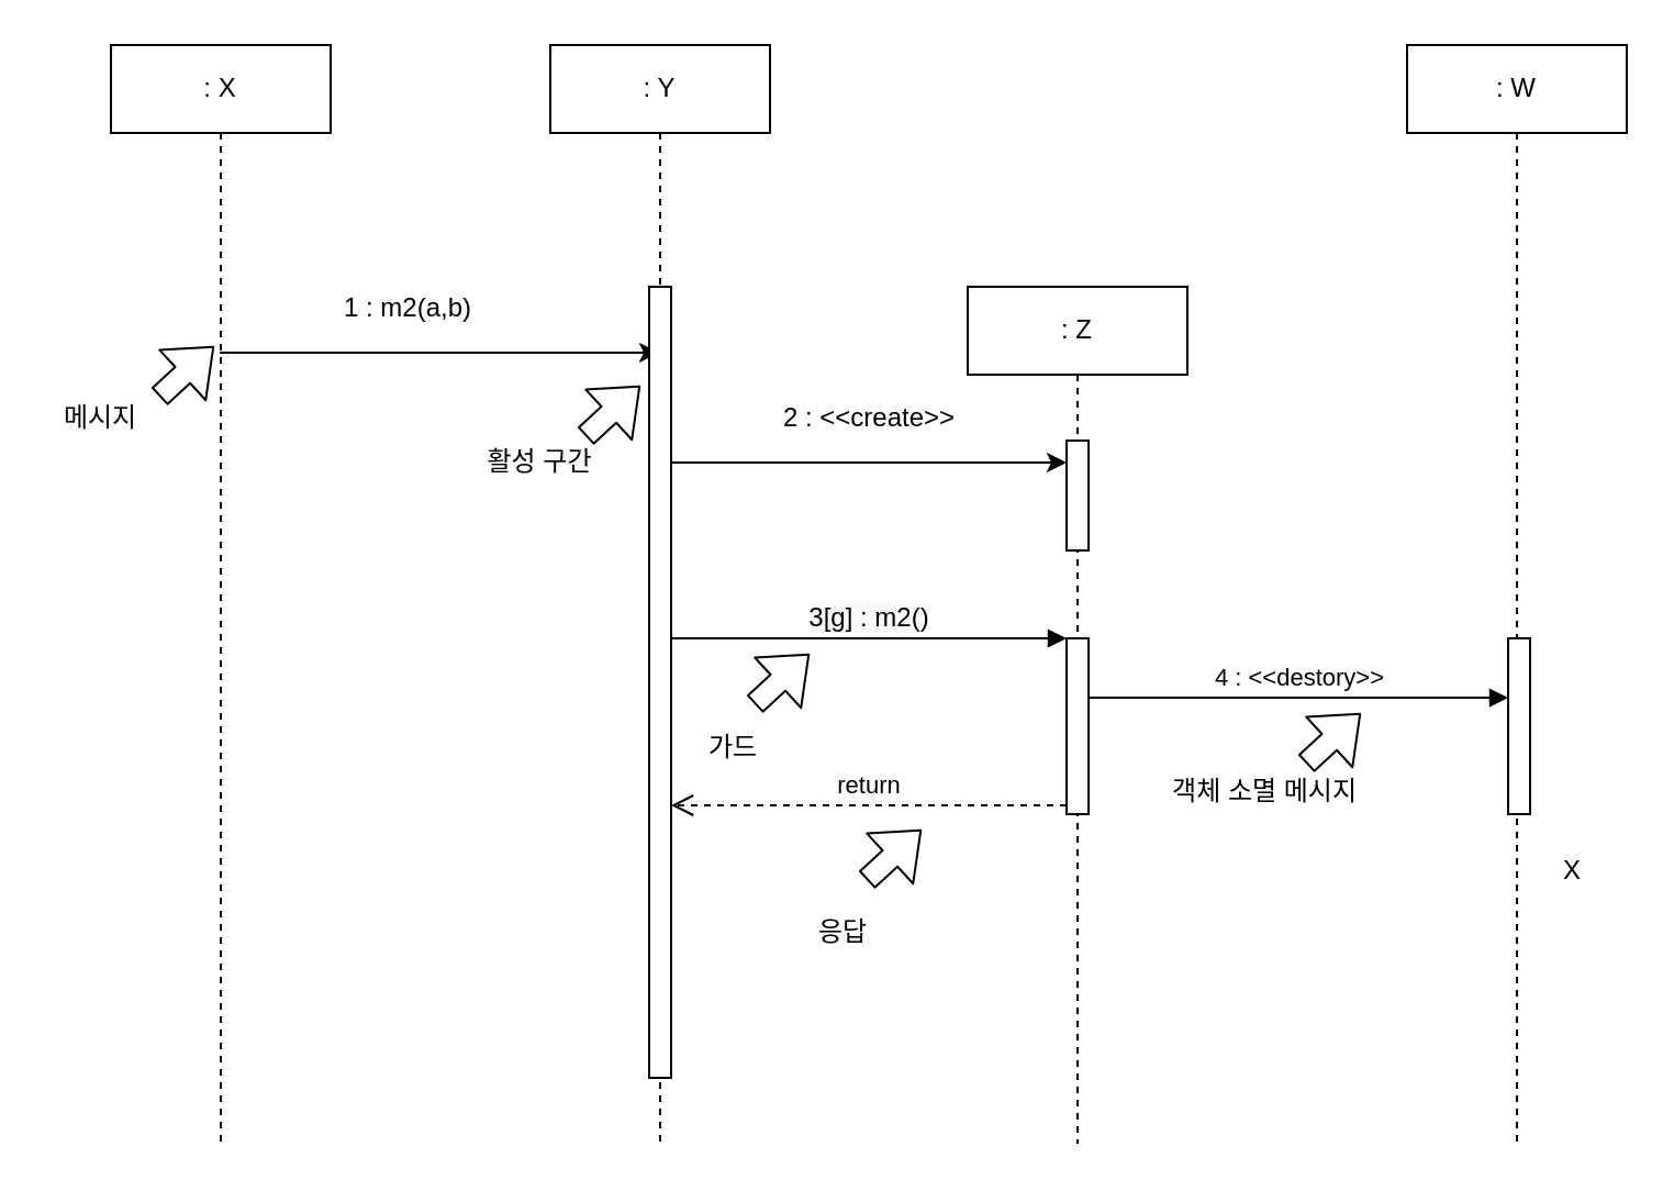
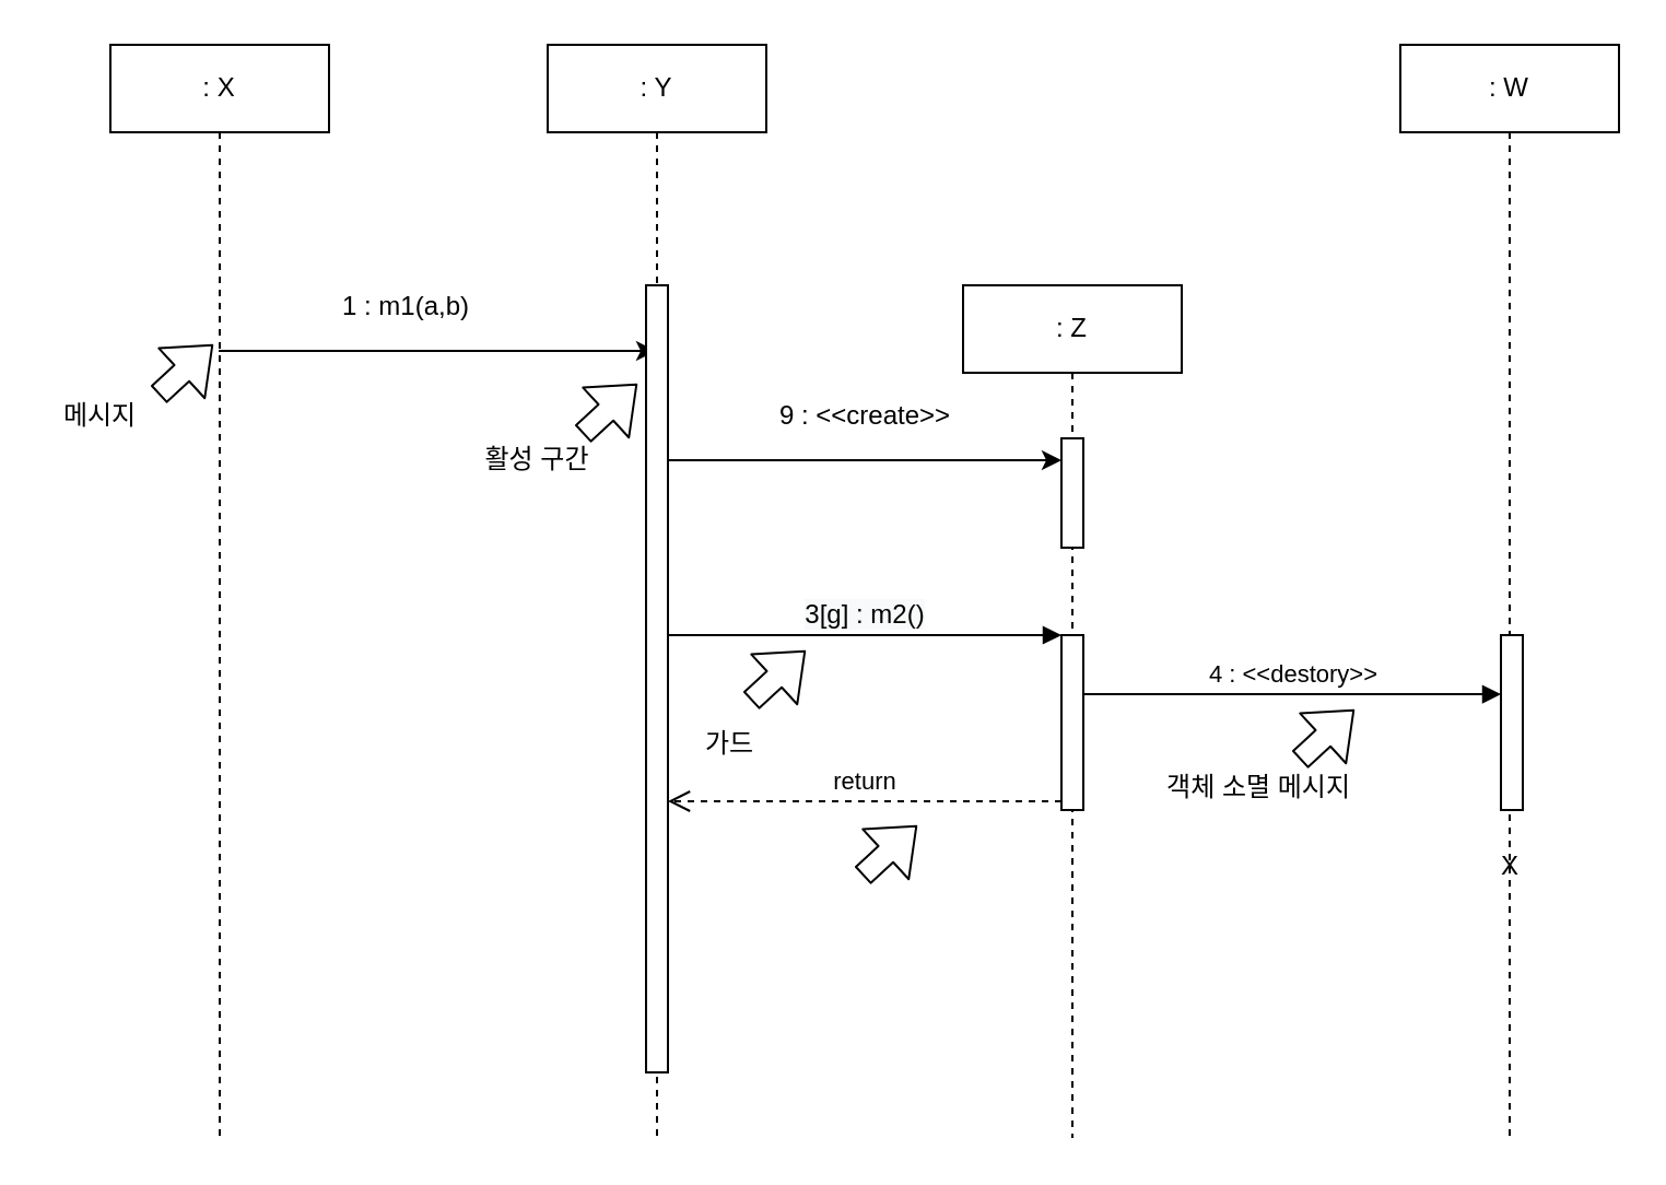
  <mxCell id="0" />
  <mxCell id="1" parent="0" />
  <mxCell id="2" value="" style="edgeStyle=orthogonalEdgeStyle;rounded=0;orthogonalLoop=1;jettySize=auto;html=1;" parent="1" source="3" target="4" edge="1"><mxGeometry relative="1" as="geometry"><Array as="points"><mxPoint x="170" y="160" /><mxPoint x="170" y="160" /></Array></mxGeometry></mxCell>
  <mxCell id="3" value=": X" style="shape=umlLifeline;perimeter=lifelinePerimeter;whiteSpace=wrap;html=1;container=1;collapsible=0;recursiveResize=0;outlineConnect=0;" parent="1" vertex="1"><mxGeometry x="50" y="20" width="100" height="500" as="geometry" /></mxCell>
  <mxCell id="4" value=": Y" style="shape=umlLifeline;perimeter=lifelinePerimeter;whiteSpace=wrap;html=1;container=1;collapsible=0;recursiveResize=0;outlineConnect=0;" parent="1" vertex="1"><mxGeometry x="250" y="20" width="100" height="500" as="geometry" /></mxCell>
  <mxCell id="5" value="" style="html=1;points=[];perimeter=orthogonalPerimeter;" parent="4" vertex="1"><mxGeometry x="45" y="110" width="10" height="360" as="geometry" /></mxCell>
  <mxCell id="6" value=": W" style="shape=umlLifeline;perimeter=lifelinePerimeter;whiteSpace=wrap;html=1;container=1;collapsible=0;recursiveResize=0;outlineConnect=0;" parent="1" vertex="1"><mxGeometry x="640" y="20" width="100" height="500" as="geometry" /></mxCell>
  <mxCell id="7" value="" style="html=1;points=[];perimeter=orthogonalPerimeter;" parent="6" vertex="1"><mxGeometry x="46" y="270" width="10" height="80" as="geometry" /></mxCell>
  <mxCell id="8" value=": Z" style="shape=umlLifeline;perimeter=lifelinePerimeter;whiteSpace=wrap;html=1;container=1;collapsible=0;recursiveResize=0;outlineConnect=0;" parent="1" vertex="1"><mxGeometry x="440" y="130" width="100" height="390" as="geometry" /></mxCell>
  <mxCell id="9" value="" style="html=1;points=[];perimeter=orthogonalPerimeter;" parent="8" vertex="1"><mxGeometry x="45" y="70" width="10" height="50" as="geometry" /></mxCell>
  <mxCell id="10" value="" style="html=1;points=[];perimeter=orthogonalPerimeter;" parent="8" vertex="1"><mxGeometry x="45" y="160" width="10" height="80" as="geometry" /></mxCell>
- <mxCell id="11" value="1 : m2(a,b)" style="text;html=1;align=center;verticalAlign=middle;resizable=0;points=[];autosize=1;" parent="1" vertex="1"><mxGeometry x="150" y="130" width="70" height="20" as="geometry" /></mxCell>
+ <mxCell id="11" value="1 : m1(a,b)" style="text;html=1;align=center;verticalAlign=middle;resizable=0;points=[];autosize=1;" parent="1" vertex="1"><mxGeometry x="150" y="130" width="70" height="20" as="geometry" /></mxCell>
  <mxCell id="12" style="edgeStyle=orthogonalEdgeStyle;rounded=0;orthogonalLoop=1;jettySize=auto;html=1;" parent="1" source="5" target="9" edge="1"><mxGeometry relative="1" as="geometry"><Array as="points"><mxPoint x="370" y="210" /><mxPoint x="370" y="210" /></Array></mxGeometry></mxCell>
- <mxCell id="13" value="2 : &amp;lt;&amp;lt;create&amp;gt;&amp;gt;" style="text;html=1;align=center;verticalAlign=middle;resizable=0;points=[];autosize=1;" parent="1" vertex="1"><mxGeometry x="350" y="180" width="90" height="20" as="geometry" /></mxCell>
+ <mxCell id="13" value="9 : &amp;lt;&amp;lt;create&amp;gt;&amp;gt;" style="text;html=1;align=center;verticalAlign=middle;resizable=0;points=[];autosize=1;" parent="1" vertex="1"><mxGeometry x="350" y="180" width="90" height="20" as="geometry" /></mxCell>
  <mxCell id="14" value="&lt;span style=&quot;font-size: 12px ; background-color: rgb(248 , 249 , 250)&quot;&gt;3[g] : m2()&lt;/span&gt;" style="html=1;verticalAlign=bottom;endArrow=block;entryX=0;entryY=0;" parent="1" source="5" target="10" edge="1"><mxGeometry relative="1" as="geometry"><mxPoint x="310" y="220" as="sourcePoint" /></mxGeometry></mxCell>
  <mxCell id="15" value="return" style="html=1;verticalAlign=bottom;endArrow=open;dashed=1;endSize=8;exitX=0;exitY=0.95;" parent="1" source="10" target="5" edge="1"><mxGeometry relative="1" as="geometry"><mxPoint x="310" y="296" as="targetPoint" /></mxGeometry></mxCell>
  <mxCell id="16" value="4 : &amp;lt;&amp;lt;destory&amp;gt;&amp;gt;" style="html=1;verticalAlign=bottom;endArrow=block;exitX=0.98;exitY=0.338;exitDx=0;exitDy=0;exitPerimeter=0;" parent="1" source="10" target="7" edge="1"><mxGeometry relative="1" as="geometry"><mxPoint x="616" y="290" as="sourcePoint" /></mxGeometry></mxCell>
  <mxCell id="17" value="메시지" style="text;html=1;align=center;verticalAlign=middle;resizable=0;points=[];autosize=1;" parent="1" vertex="1"><mxGeometry x="20" y="180" width="50" height="20" as="geometry" /></mxCell>
  <mxCell id="18" value="활성 구간" style="text;html=1;align=center;verticalAlign=middle;resizable=0;points=[];autosize=1;" parent="1" vertex="1"><mxGeometry x="210" y="200" width="70" height="20" as="geometry" /></mxCell>
  <mxCell id="19" value="가드" style="text;html=1;align=center;verticalAlign=middle;resizable=0;points=[];autosize=1;" parent="1" vertex="1"><mxGeometry x="313" y="330" width="40" height="20" as="geometry" /></mxCell>
- <mxCell id="20" value="응답" style="text;html=1;align=center;verticalAlign=middle;resizable=0;points=[];autosize=1;" parent="1" vertex="1"><mxGeometry x="363" y="414" width="40" height="20" as="geometry" /></mxCell>
  <mxCell id="21" value="객체 소멸 메시지" style="text;html=1;align=center;verticalAlign=middle;resizable=0;points=[];autosize=1;" parent="1" vertex="1"><mxGeometry x="520" y="350" width="110" height="20" as="geometry" /></mxCell>
  <mxCell id="22" value="" style="shape=flexArrow;endArrow=classic;html=1;" parent="1" edge="1"><mxGeometry width="50" height="50" relative="1" as="geometry"><mxPoint x="72" y="180" as="sourcePoint" /><mxPoint x="97" y="157" as="targetPoint" /></mxGeometry></mxCell>
  <mxCell id="23" value="" style="shape=flexArrow;endArrow=classic;html=1;" parent="1" edge="1"><mxGeometry width="50" height="50" relative="1" as="geometry"><mxPoint x="266" y="198" as="sourcePoint" /><mxPoint x="291" y="175" as="targetPoint" /></mxGeometry></mxCell>
  <mxCell id="24" value="" style="shape=flexArrow;endArrow=classic;html=1;" parent="1" edge="1"><mxGeometry width="50" height="50" relative="1" as="geometry"><mxPoint x="343" y="320" as="sourcePoint" /><mxPoint x="368" y="297" as="targetPoint" /></mxGeometry></mxCell>
  <mxCell id="25" value="" style="shape=flexArrow;endArrow=classic;html=1;" parent="1" edge="1"><mxGeometry width="50" height="50" relative="1" as="geometry"><mxPoint x="394" y="400" as="sourcePoint" /><mxPoint x="419" y="377" as="targetPoint" /></mxGeometry></mxCell>
  <mxCell id="26" value="" style="shape=flexArrow;endArrow=classic;html=1;" parent="1" edge="1"><mxGeometry width="50" height="50" relative="1" as="geometry"><mxPoint x="594" y="347" as="sourcePoint" /><mxPoint x="619" y="324" as="targetPoint" /></mxGeometry></mxCell>
- <mxCell id="27" value="X" style="text;html=1;align=center;verticalAlign=middle;resizable=0;points=[];autosize=1;" vertex="1" parent="1"><mxGeometry x="706" y="387" width="18" height="18" as="geometry" /></mxCell>
+ <mxCell id="27" value="X" style="text;html=1;align=center;verticalAlign=middle;resizable=0;points=[];autosize=1;" vertex="1" parent="1"><mxGeometry x="681" y="387" width="18" height="18" as="geometry" /></mxCell>
